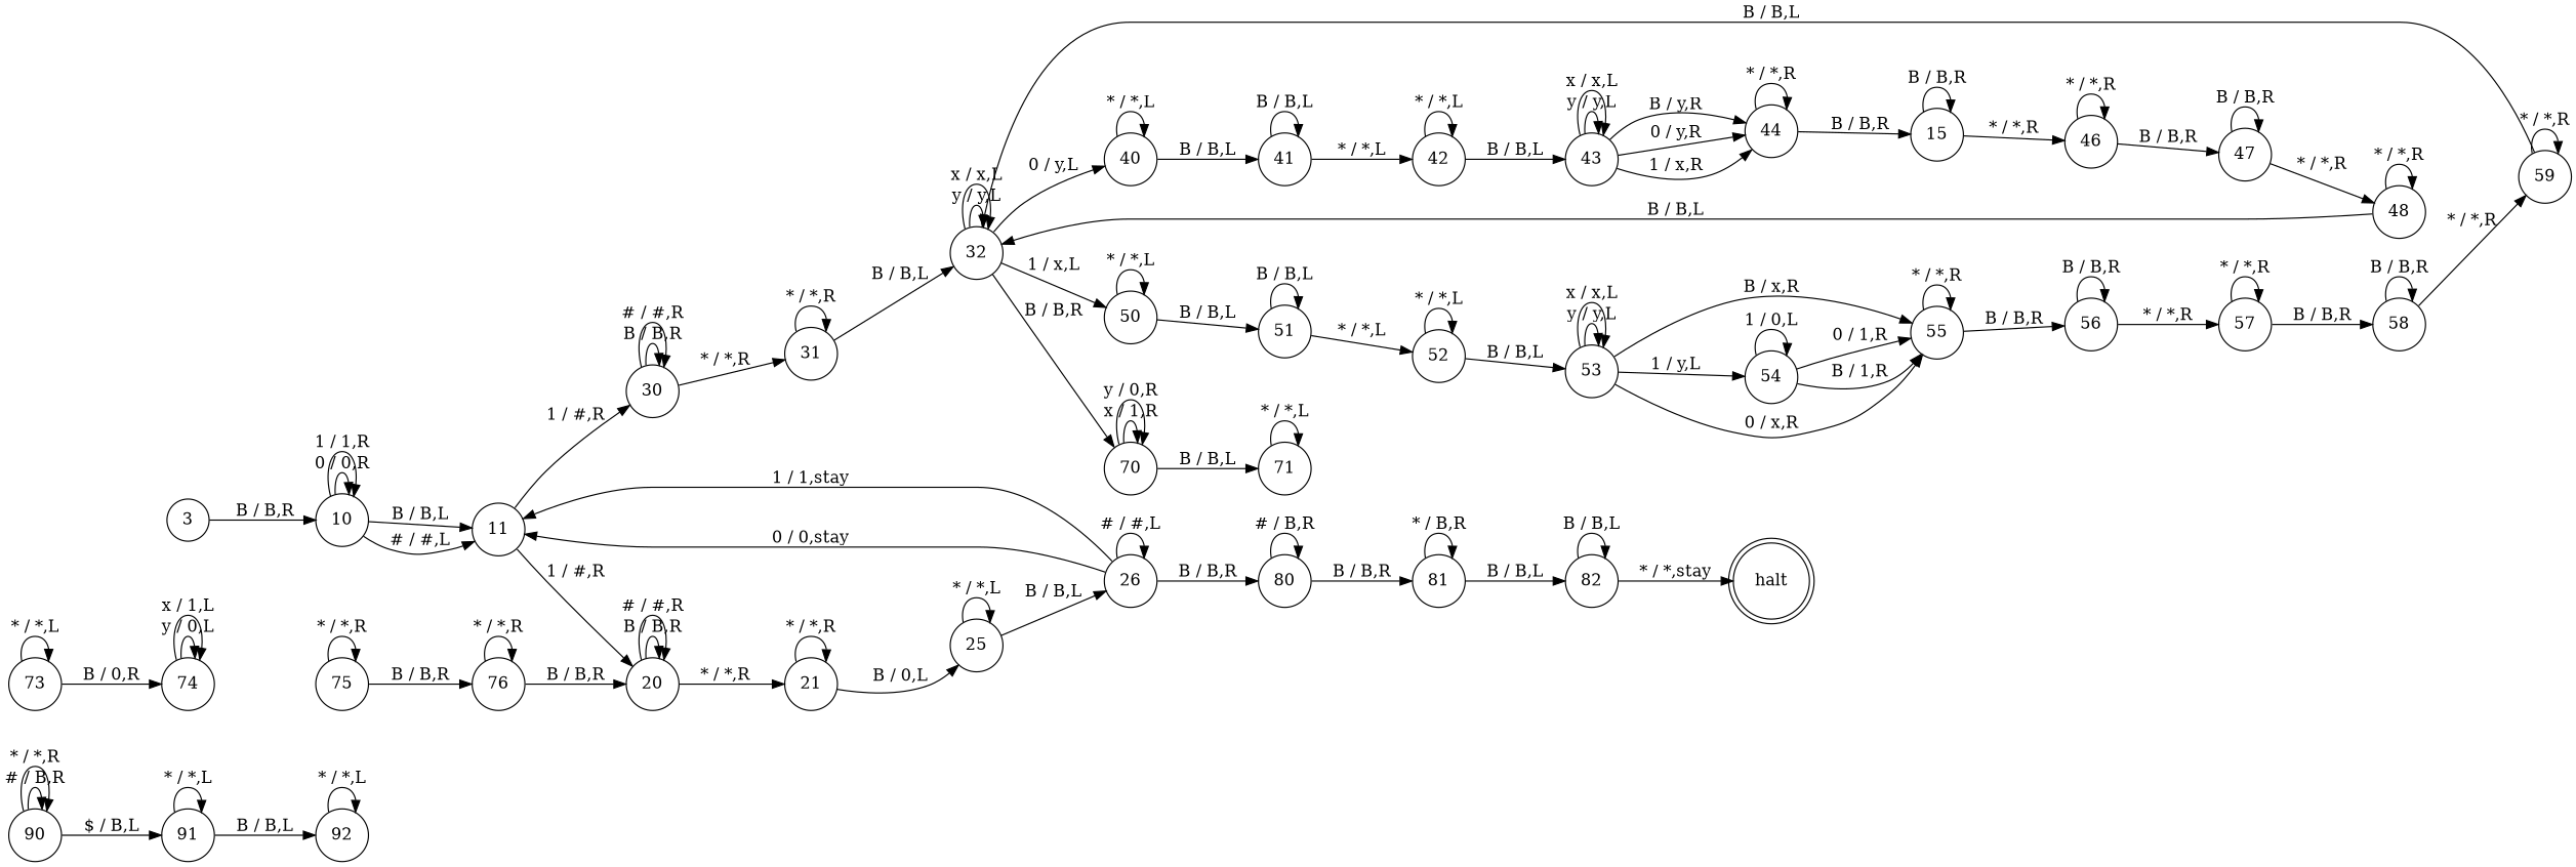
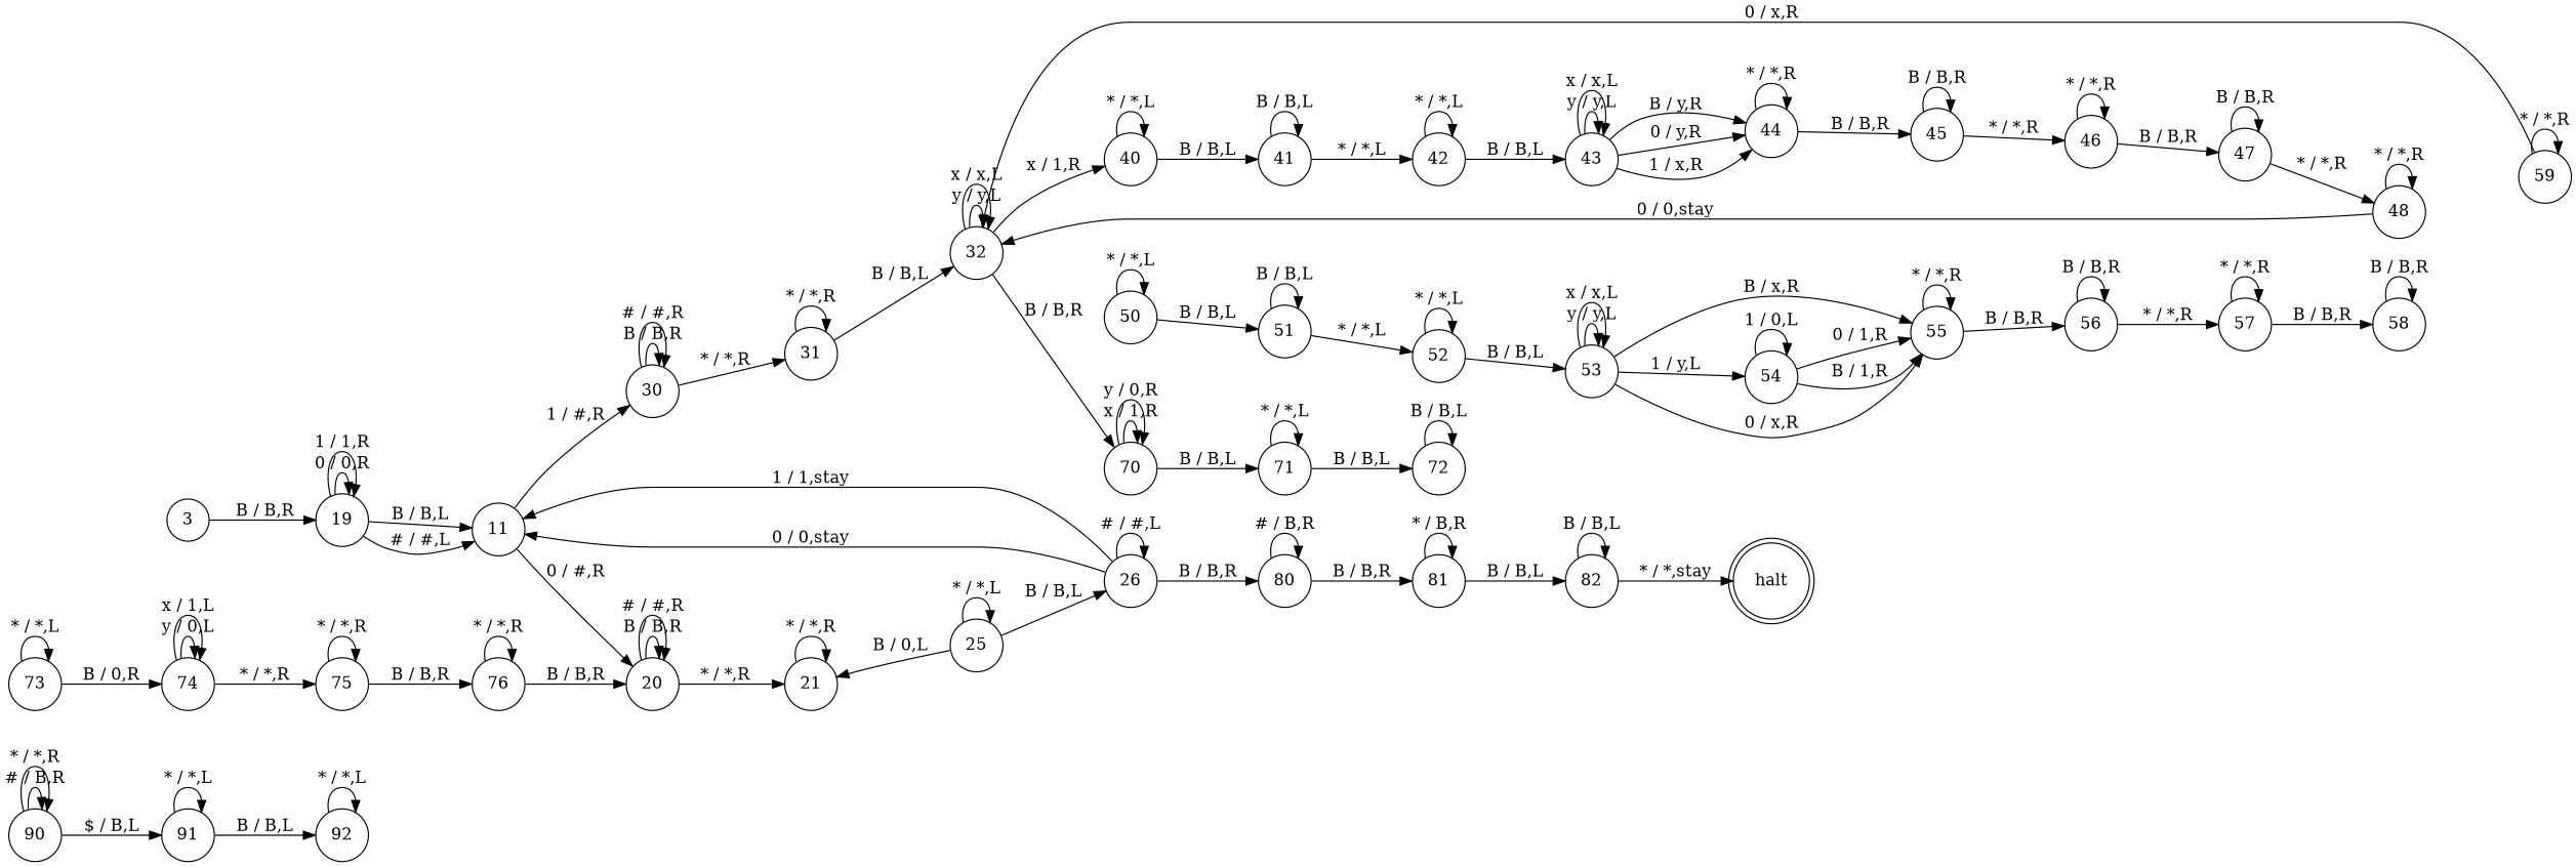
  digraph {
    rankdir=LR
    node [shape=circle]
    90
    91
    92
    3
-   10
+   10 [label=19]
    11
    20
    30
    21
    31
    25
    32
    26
    80
    81
    82
    40
    50
    70
    41
    51
    71
    42
    52
+   72
    43
    44
-   45 [label=15]
+   45
    46
    47
    48
    53
    55
    54
    56
    57
    58
    59
    73
    74
    75
    76
    n43 [label=halt shape=doublecircle]
    90 -> 90 [label="# / B,R"]
    90 -> 90 [label="* / *,R"]
    90 -> 91 [label="$ / B,L"]
    91 -> 91 [label="* / *,L"]
    91 -> 92 [label="B / B,L"]
    92 -> 92 [label="* / *,L"]
    3 -> 10 [label="B / B,R"]
    10 -> 10 [label="0 / 0,R"]
    10 -> 10 [label="1 / 1,R"]
    10 -> 11 [label="B / B,L"]
    10 -> 11 [label="# / #,L"]
-   11 -> 20 [label="1 / #,R"]
+   11 -> 20 [label="0 / #,R"]
    11 -> 30 [label="1 / #,R"]
    20 -> 20 [label="B / B,R"]
    20 -> 20 [label="# / #,R"]
    20 -> 21 [label="* / *,R"]
    30 -> 30 [label="B / B,R"]
    30 -> 30 [label="# / #,R"]
    30 -> 31 [label="* / *,R"]
    21 -> 21 [label="* / *,R"]
-   21 -> 25 [label="B / 0,L"]
+   25 -> 21 [label="B / 0,L"]
    31 -> 31 [label="* / *,R"]
    31 -> 32 [label="B / B,L"]
    25 -> 25 [label="* / *,L"]
    25 -> 26 [label="B / B,L"]
    32 -> 32 [label="y / y,L"]
    32 -> 32 [label="x / x,L"]
-   32 -> 40 [label="0 / y,L"]
-   32 -> 50 [label="1 / x,L"]
+   32 -> 40 [label="x / 1,R"]
    32 -> 70 [label="B / B,R"]
    26 -> 11 [label="0 / 0,stay"]
    26 -> 11 [label="1 / 1,stay"]
    26 -> 26 [label="# / #,L"]
    26 -> 80 [label="B / B,R"]
    80 -> 80 [label="# / B,R"]
    80 -> 81 [label="B / B,R"]
    81 -> 81 [label="* / B,R"]
    81 -> 82 [label="B / B,L"]
    82 -> 82 [label="B / B,L"]
    82 -> n43 [label="* / *,stay"]
    40 -> 40 [label="* / *,L"]
    40 -> 41 [label="B / B,L"]
    50 -> 50 [label="* / *,L"]
    50 -> 51 [label="B / B,L"]
    70 -> 70 [label="x / 1,R"]
    70 -> 70 [label="y / 0,R"]
    70 -> 71 [label="B / B,L"]
    41 -> 41 [label="B / B,L"]
    41 -> 42 [label="* / *,L"]
    51 -> 51 [label="B / B,L"]
    51 -> 52 [label="* / *,L"]
    71 -> 71 [label="* / *,L"]
+   71 -> 72 [label="B / B,L"]
    42 -> 42 [label="* / *,L"]
    42 -> 43 [label="B / B,L"]
    52 -> 52 [label="* / *,L"]
    52 -> 53 [label="B / B,L"]
+   72 -> 72 [label="B / B,L"]
    43 -> 43 [label="y / y,L"]
    43 -> 43 [label="x / x,L"]
    43 -> 44 [label="0 / y,R"]
    43 -> 44 [label="1 / x,R"]
    43 -> 44 [label="B / y,R"]
    44 -> 44 [label="* / *,R"]
    44 -> 45 [label="B / B,R"]
    45 -> 45 [label="B / B,R"]
    45 -> 46 [label="* / *,R"]
    46 -> 46 [label="* / *,R"]
    46 -> 47 [label="B / B,R"]
    47 -> 47 [label="B / B,R"]
    47 -> 48 [label="* / *,R"]
-   48 -> 32 [label="B / B,L"]
+   48 -> 32 [label="0 / 0,stay"]
    48 -> 48 [label="* / *,R"]
    53 -> 53 [label="y / y,L"]
    53 -> 53 [label="x / x,L"]
    53 -> 55 [label="B / x,R"]
    53 -> 55 [label="0 / x,R"]
    53 -> 54 [label="1 / y,L"]
    55 -> 55 [label="* / *,R"]
    55 -> 56 [label="B / B,R"]
    54 -> 55 [label="0 / 1,R"]
    54 -> 55 [label="B / 1,R"]
    54 -> 54 [label="1 / 0,L"]
    56 -> 56 [label="B / B,R"]
    56 -> 57 [label="* / *,R"]
    57 -> 57 [label="* / *,R"]
    57 -> 58 [label="B / B,R"]
    58 -> 58 [label="B / B,R"]
-   58 -> 59 [label="* / *,R"]
-   59 -> 32 [label="B / B,L"]
+   59 -> 32 [label="0 / x,R"]
    59 -> 59 [label="* / *,R"]
    73 -> 73 [label="* / *,L"]
    73 -> 74 [label="B / 0,R"]
    74 -> 74 [label="y / 0,L"]
    74 -> 74 [label="x / 1,L"]
+   74 -> 75 [label="* / *,R"]
    75 -> 75 [label="* / *,R"]
    75 -> 76 [label="B / B,R"]
    76 -> 20 [label="B / B,R"]
    76 -> 76 [label="* / *,R"]
  }
